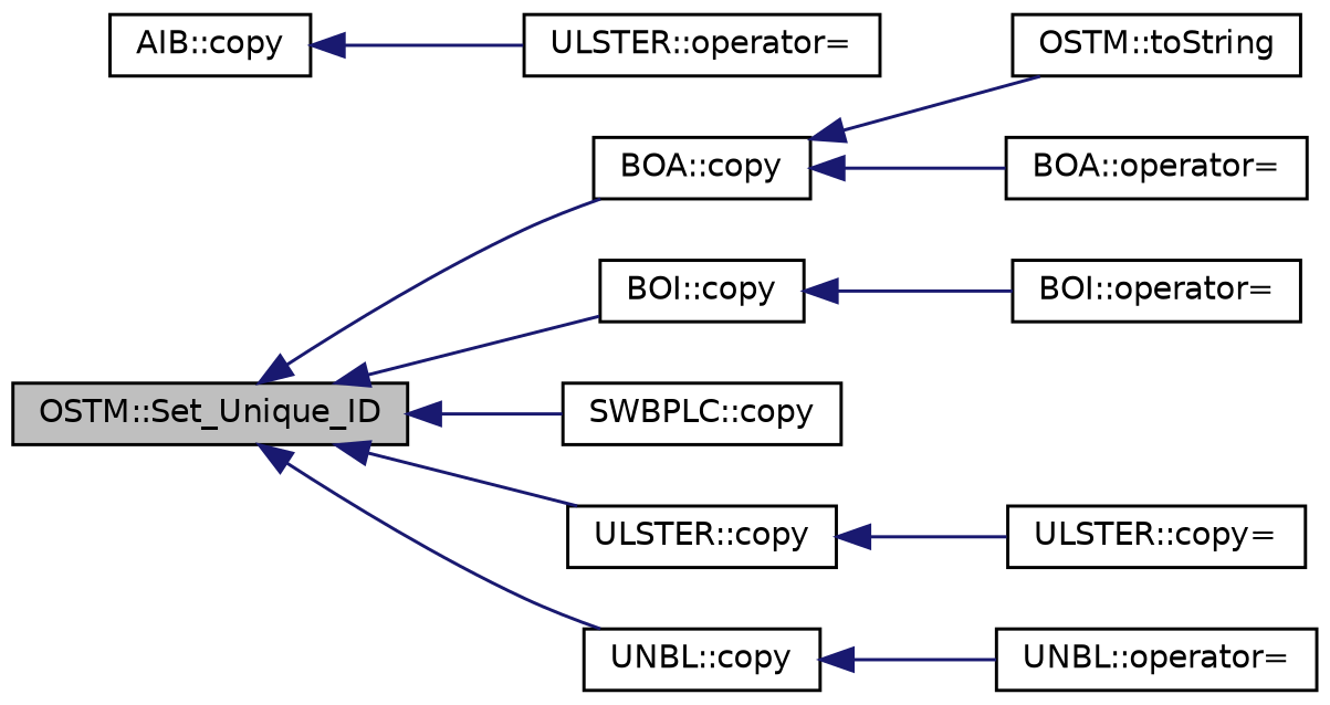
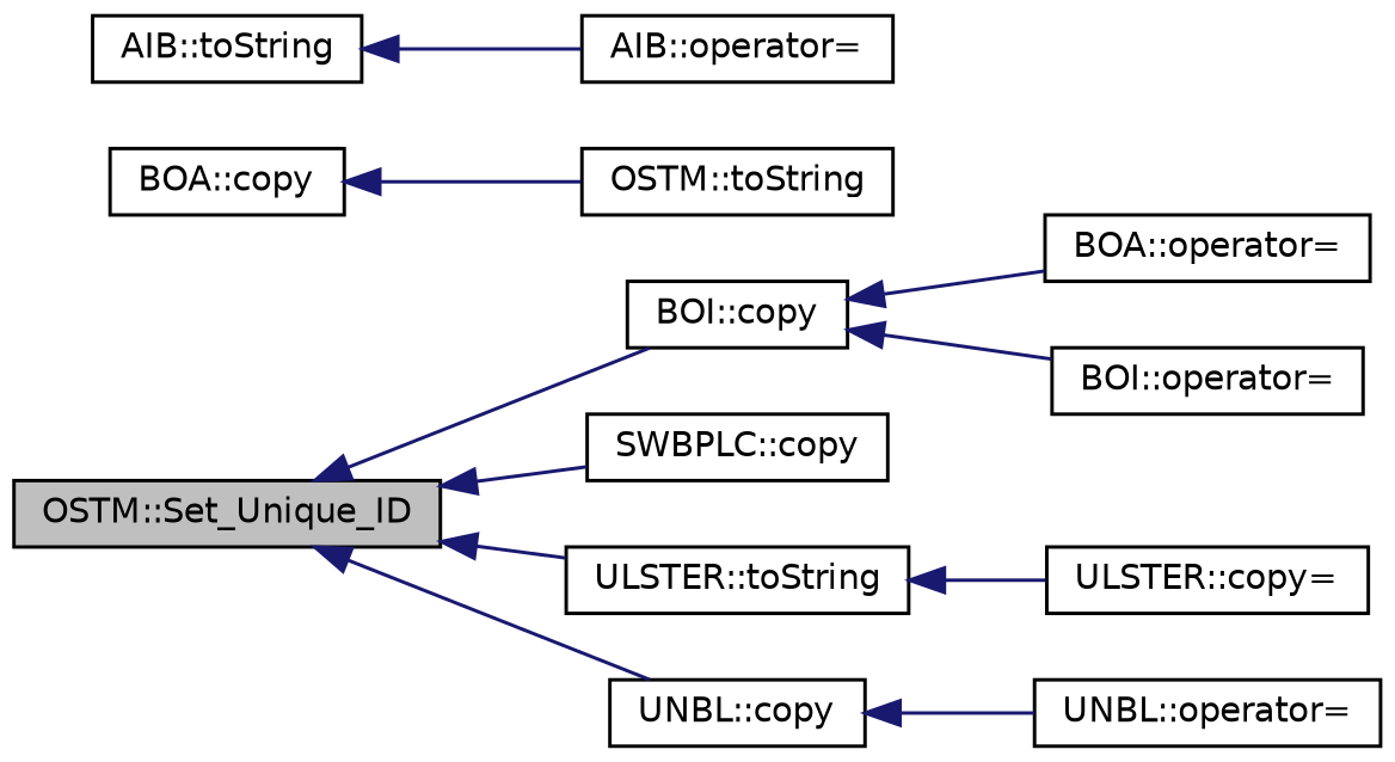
  digraph {
    rankdir=LR
    node [color=black fillcolor=white fontname=Helvetica fontsize=10 shape=record style=filled]
    edge [color=midnightblue dir=back fontname=Helvetica fontsize=10 labelfontname=Helvetica labelfontsize=10 style=solid]
    n1 [fillcolor=grey75 fontcolor=black height=0.2 label="OSTM::Set_Unique_ID" width=0.4]
    n2 [height=0.2 label="BOA::copy" width=0.4]
    n3 [height=0.2 label="BOI::copy" width=0.4]
    n4 [height=0.2 label="SWBPLC::copy" width=0.4]
-   n5 [height=0.2 label="ULSTER::copy" width=0.4]
+   n5 [height=0.2 label="ULSTER::toString" width=0.4]
    n6 [height=0.2 label="UNBL::copy" width=0.4]
-   n7 [height=0.2 label="AIB::copy" width=0.4]
-   n8 [height=0.2 label="ULSTER::operator=" width=0.4]
+   n7 [height=0.2 label="AIB::toString" width=0.4]
+   n8 [height=0.2 label="AIB::operator=" width=0.4]
    n9 [height=0.2 label="OSTM::toString" width=0.4]
    n10 [height=0.2 label="BOA::operator=" width=0.4]
    n11 [height=0.2 label="BOI::operator=" width=0.4]
    n12 [height=0.2 label="ULSTER::copy=" width=0.4]
    n13 [height=0.2 label="UNBL::operator=" width=0.4]
-   n1 -> n2
    n1 -> n3
    n1 -> n4
    n1 -> n5
    n1 -> n6
    n2 -> n9
-   n2 -> n10
+   n3 -> n10
    n3 -> n11
    n5 -> n12
    n6 -> n13
    n7 -> n8
  }
